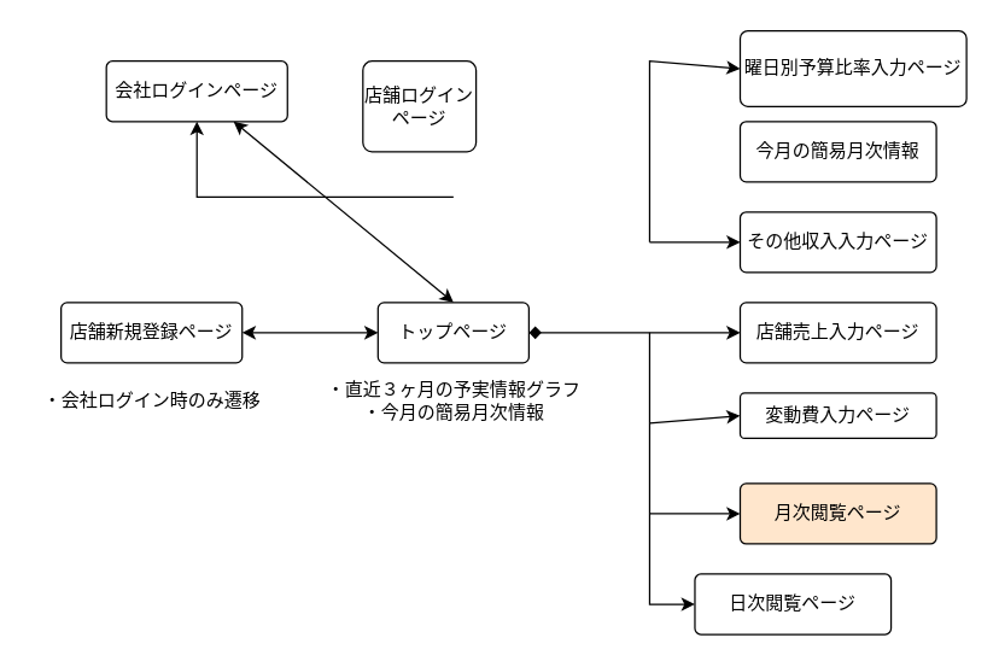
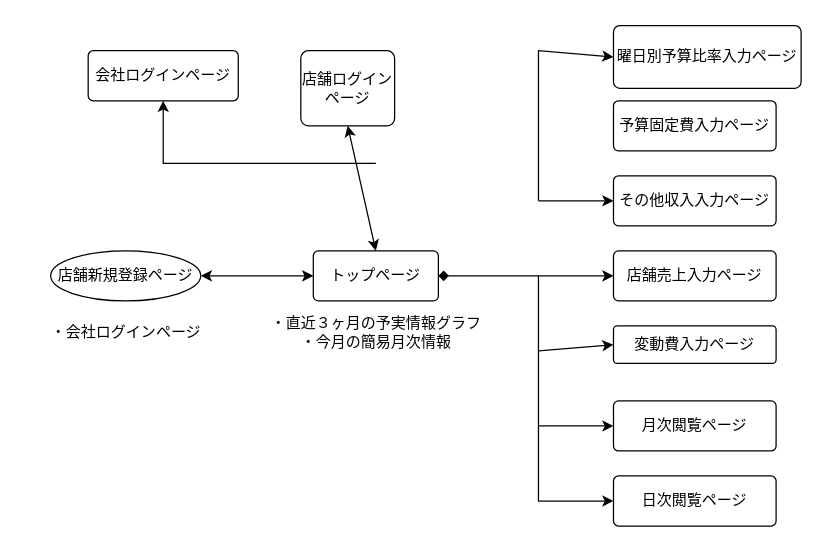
  <mxCell id="0" />
  <mxCell id="1" parent="0" />
  <mxCell id="2" style="edgeStyle=none;html=1;exitX=0;exitY=0.5;exitDx=0;exitDy=0;entryX=1;entryY=0.5;entryDx=0;entryDy=0;endArrow=classic;endFill=1;startArrow=classic;startFill=1;" edge="1" parent="1" source="4" target="7"><mxGeometry relative="1" as="geometry"><Array as="points"><mxPoint x="210" y="220" /></Array></mxGeometry></mxCell>
- <mxCell id="3" style="edgeStyle=none;html=1;exitX=0.5;exitY=0;exitDx=0;exitDy=0;startArrow=classic;startFill=1;endArrow=classic;endFill=1;" edge="1" parent="1" source="4" target="19"><mxGeometry relative="1" as="geometry" /></mxCell>
+ <mxCell id="3" style="edgeStyle=none;html=1;exitX=0.5;exitY=0;exitDx=0;exitDy=0;entryX=0.5;entryY=1;entryDx=0;entryDy=0;startArrow=classic;startFill=1;endArrow=classic;endFill=1;" edge="1" parent="1" source="4" target="6"><mxGeometry relative="1" as="geometry" /></mxCell>
  <mxCell id="4" value="トップページ" style="rounded=1;arcSize=10;whiteSpace=wrap;html=1;align=center;" parent="1" vertex="1"><mxGeometry x="250" y="200" width="100" height="40" as="geometry" /></mxCell>
  <mxCell id="5" value="・直近３ヶ月の予実情報グラフ&lt;br&gt;・今月の簡易月次情報　　　　" style="text;html=1;align=center;verticalAlign=middle;resizable=0;points=[];autosize=1;strokeColor=none;" vertex="1" parent="1"><mxGeometry x="210" y="250" width="180" height="30" as="geometry" /></mxCell>
  <mxCell id="6" value="店舗ログインページ" style="rounded=1;arcSize=10;whiteSpace=wrap;html=1;align=center;" vertex="1" parent="1"><mxGeometry x="240" y="40" width="75" height="60" as="geometry" /></mxCell>
- <mxCell id="7" value="店舗新規登録ページ" style="rounded=1;arcSize=10;whiteSpace=wrap;html=1;align=center;" vertex="1" parent="1"><mxGeometry x="40" y="200" width="120" height="40" as="geometry" /></mxCell>
- <mxCell id="8" value="・会社ログイン時のみ遷移" style="text;html=1;align=center;verticalAlign=middle;resizable=0;points=[];autosize=1;strokeColor=none;" vertex="1" parent="1"><mxGeometry x="20" y="255" width="160" height="20" as="geometry" /></mxCell>
- <mxCell id="9" value="今月の簡易月次情報" style="rounded=1;arcSize=10;whiteSpace=wrap;html=1;align=center;" vertex="1" parent="1"><mxGeometry x="490" y="80" width="130" height="40" as="geometry" /></mxCell>
+ <mxCell id="7" value="店舗新規登録ページ" style="ellipse;arcSize=10;whiteSpace=wrap;html=1;align=center;" vertex="1" parent="1"><mxGeometry x="40" y="200" width="120" height="40" as="geometry" /></mxCell>
+ <mxCell id="8" value="・会社ログインページ" style="text;html=1;align=center;verticalAlign=middle;resizable=0;points=[];autosize=1;strokeColor=none;" vertex="1" parent="1"><mxGeometry x="20" y="255" width="160" height="20" as="geometry" /></mxCell>
+ <mxCell id="9" value="予算固定費入力ページ" style="rounded=1;arcSize=10;whiteSpace=wrap;html=1;align=center;" vertex="1" parent="1"><mxGeometry x="490" y="80" width="130" height="40" as="geometry" /></mxCell>
  <mxCell id="10" style="edgeStyle=none;rounded=0;html=1;exitX=0;exitY=0.5;exitDx=0;exitDy=0;entryX=1;entryY=0.5;entryDx=0;entryDy=0;startArrow=classic;startFill=1;endArrow=diamond;endFill=1;" edge="1" parent="1" source="11" target="4"><mxGeometry relative="1" as="geometry" /></mxCell>
  <mxCell id="11" value="店舗売上入力ページ" style="rounded=1;arcSize=10;whiteSpace=wrap;html=1;align=center;" vertex="1" parent="1"><mxGeometry x="490" y="200" width="130" height="40" as="geometry" /></mxCell>
  <mxCell id="12" style="edgeStyle=none;rounded=0;html=1;exitX=0;exitY=0.5;exitDx=0;exitDy=0;startArrow=classic;startFill=1;endArrow=none;endFill=0;" edge="1" parent="1" source="13"><mxGeometry relative="1" as="geometry"><mxPoint x="430" y="280" as="targetPoint" /></mxGeometry></mxCell>
  <mxCell id="13" value="変動費入力ページ" style="rounded=1;arcSize=10;whiteSpace=wrap;html=1;align=center;" vertex="1" parent="1"><mxGeometry x="490" y="260" width="130" height="30" as="geometry" /></mxCell>
  <mxCell id="14" style="edgeStyle=none;rounded=0;html=1;exitX=0;exitY=0.5;exitDx=0;exitDy=0;startArrow=classic;startFill=1;endArrow=none;endFill=0;" edge="1" parent="1" source="15"><mxGeometry relative="1" as="geometry"><mxPoint x="430" y="160" as="targetPoint" /><Array as="points"><mxPoint x="430" y="40" /><mxPoint x="430" y="110" /></Array></mxGeometry></mxCell>
  <mxCell id="15" value="曜日別予算比率入力ページ" style="rounded=1;arcSize=10;whiteSpace=wrap;html=1;align=center;" vertex="1" parent="1"><mxGeometry x="490" y="20" width="150" height="50" as="geometry" /></mxCell>
  <mxCell id="16" style="edgeStyle=none;rounded=0;html=1;exitX=0;exitY=0.5;exitDx=0;exitDy=0;startArrow=classic;startFill=1;endArrow=none;endFill=0;" edge="1" parent="1" source="17"><mxGeometry relative="1" as="geometry"><mxPoint x="430" y="160" as="targetPoint" /></mxGeometry></mxCell>
  <mxCell id="17" value="その他収入入力ページ" style="rounded=1;arcSize=10;whiteSpace=wrap;html=1;align=center;" vertex="1" parent="1"><mxGeometry x="490" y="140" width="130" height="40" as="geometry" /></mxCell>
  <mxCell id="18" style="edgeStyle=none;rounded=0;html=1;exitX=0.5;exitY=1;exitDx=0;exitDy=0;startArrow=classic;startFill=1;endArrow=none;endFill=0;" edge="1" parent="1" source="19"><mxGeometry relative="1" as="geometry"><mxPoint x="300" y="130" as="targetPoint" /><Array as="points"><mxPoint x="130" y="130" /></Array></mxGeometry></mxCell>
  <mxCell id="19" value="会社ログインページ" style="rounded=1;arcSize=10;whiteSpace=wrap;html=1;align=center;" vertex="1" parent="1"><mxGeometry x="70" y="40" width="120" height="40" as="geometry" /></mxCell>
  <mxCell id="20" style="edgeStyle=none;rounded=0;html=1;exitX=0;exitY=0.5;exitDx=0;exitDy=0;startArrow=classic;startFill=1;endArrow=none;endFill=0;" edge="1" parent="1" source="21"><mxGeometry relative="1" as="geometry"><mxPoint x="430" y="340" as="targetPoint" /></mxGeometry></mxCell>
- <mxCell id="21" value="月次閲覧ページ" style="rounded=1;arcSize=10;whiteSpace=wrap;html=1;align=center;fillColor=#ffe6cc;" vertex="1" parent="1"><mxGeometry x="490" y="320" width="130" height="40" as="geometry" /></mxCell>
+ <mxCell id="21" value="月次閲覧ページ" style="rounded=1;arcSize=10;whiteSpace=wrap;html=1;align=center;" vertex="1" parent="1"><mxGeometry x="490" y="320" width="130" height="40" as="geometry" /></mxCell>
  <mxCell id="22" style="edgeStyle=none;rounded=0;html=1;exitX=0;exitY=0.5;exitDx=0;exitDy=0;startArrow=classic;startFill=1;endArrow=none;endFill=0;" edge="1" parent="1" source="23"><mxGeometry relative="1" as="geometry"><mxPoint x="430" y="220" as="targetPoint" /><Array as="points"><mxPoint x="430" y="400" /></Array></mxGeometry></mxCell>
- <mxCell id="23" value="日次閲覧ページ" style="rounded=1;arcSize=10;whiteSpace=wrap;html=1;align=center;" vertex="1" parent="1"><mxGeometry x="460" y="380" width="130" height="40" as="geometry" /></mxCell>
+ <mxCell id="23" value="日次閲覧ページ" style="rounded=1;arcSize=10;whiteSpace=wrap;html=1;align=center;" vertex="1" parent="1"><mxGeometry x="490" y="380" width="130" height="40" as="geometry" /></mxCell>
